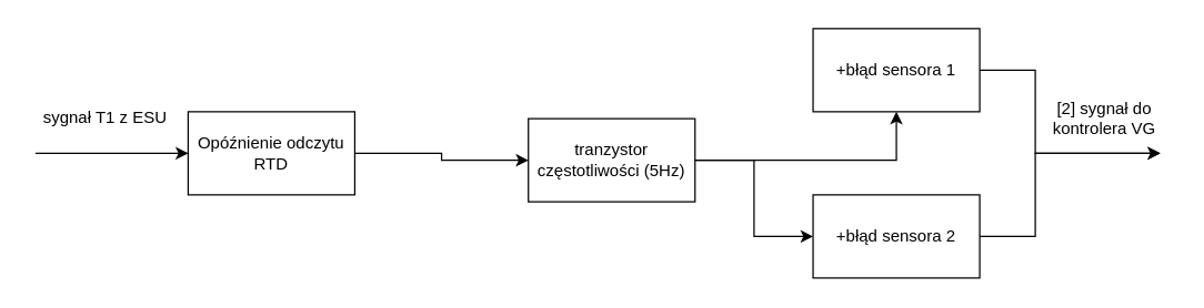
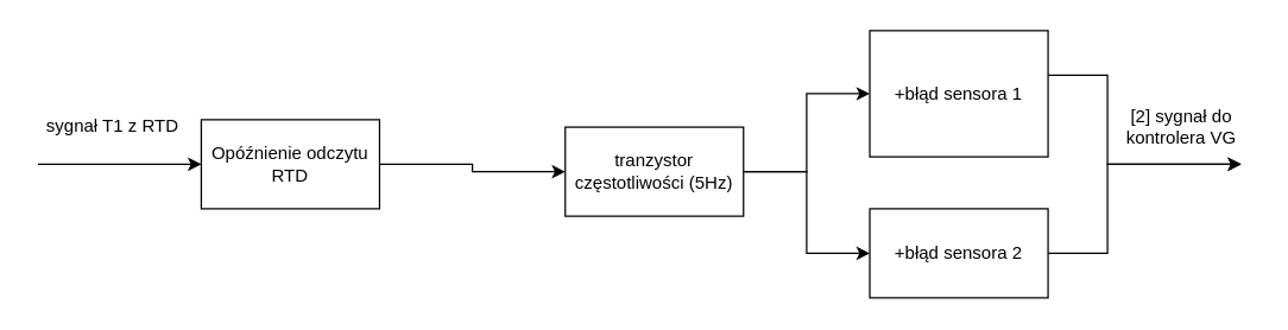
  <mxCell id="0" />
  <mxCell id="1" parent="0" />
  <mxCell id="2" value="" style="endArrow=classic;html=1;rounded=0;entryX=0;entryY=0.5;entryDx=0;entryDy=0;" edge="1" parent="1"><mxGeometry width="50" height="50" relative="1" as="geometry"><mxPoint x="25" y="110" as="sourcePoint" /><mxPoint x="135" y="110" as="targetPoint" /></mxGeometry></mxCell>
- <mxCell id="3" value="sygnał T1 z ESU" style="text;html=1;align=center;verticalAlign=middle;resizable=0;points=[];autosize=1;strokeColor=none;fillColor=none;" vertex="1" parent="1"><mxGeometry x="20" y="70" width="110" height="30" as="geometry" /></mxCell>
+ <mxCell id="3" value="sygnał T1 z RTD" style="text;html=1;align=center;verticalAlign=middle;resizable=0;points=[];autosize=1;strokeColor=none;fillColor=none;" vertex="1" parent="1"><mxGeometry x="20" y="70" width="110" height="30" as="geometry" /></mxCell>
  <mxCell id="4" style="edgeStyle=orthogonalEdgeStyle;rounded=0;orthogonalLoop=1;jettySize=auto;html=1;" edge="1" parent="1" source="6" target="10"><mxGeometry relative="1" as="geometry" /></mxCell>
  <mxCell id="5" style="edgeStyle=orthogonalEdgeStyle;rounded=0;orthogonalLoop=1;jettySize=auto;html=1;entryX=0;entryY=0.5;entryDx=0;entryDy=0;" edge="1" parent="1" source="6" target="12"><mxGeometry relative="1" as="geometry" /></mxCell>
  <mxCell id="6" value="tranzystor częstotliwości (5Hz)" style="rounded=0;whiteSpace=wrap;html=1;" vertex="1" parent="1"><mxGeometry x="380" y="85" width="120" height="60" as="geometry" /></mxCell>
  <mxCell id="7" value="" style="edgeStyle=orthogonalEdgeStyle;rounded=0;orthogonalLoop=1;jettySize=auto;html=1;" edge="1" parent="1" source="8" target="6"><mxGeometry relative="1" as="geometry" /></mxCell>
  <mxCell id="8" value="Opóźnienie odczytu RTD" style="rounded=0;whiteSpace=wrap;html=1;" vertex="1" parent="1"><mxGeometry x="135" y="80" width="120" height="60" as="geometry" /></mxCell>
  <mxCell id="9" style="edgeStyle=orthogonalEdgeStyle;rounded=0;orthogonalLoop=1;jettySize=auto;html=1;" edge="1" parent="1" source="10"><mxGeometry relative="1" as="geometry"><mxPoint x="835" y="110" as="targetPoint" /><Array as="points"><mxPoint x="745" y="50" /><mxPoint x="745" y="110" /><mxPoint x="835" y="110" /></Array></mxGeometry></mxCell>
- <mxCell id="10" value="+błąd sensora 1" style="rounded=0;whiteSpace=wrap;html=1;" vertex="1" parent="1"><mxGeometry x="585" y="20" width="120" height="60" as="geometry" /></mxCell>
+ <mxCell id="10" value="+błąd sensora 1" style="rounded=0;whiteSpace=wrap;html=1;" vertex="1" parent="1"><mxGeometry x="585" y="20" width="120" height="85" as="geometry" /></mxCell>
  <mxCell id="11" style="edgeStyle=orthogonalEdgeStyle;rounded=0;orthogonalLoop=1;jettySize=auto;html=1;" edge="1" parent="1" source="12"><mxGeometry relative="1" as="geometry"><mxPoint x="835" y="110" as="targetPoint" /><Array as="points"><mxPoint x="745" y="170" /><mxPoint x="745" y="110" /></Array></mxGeometry></mxCell>
  <mxCell id="12" value="+błąd sensora 2" style="rounded=0;whiteSpace=wrap;html=1;" vertex="1" parent="1"><mxGeometry x="585" y="140" width="120" height="60" as="geometry" /></mxCell>
  <mxCell id="13" value="[2] sygnał do kontrolera VG" style="text;html=1;strokeColor=none;fillColor=none;align=center;verticalAlign=middle;whiteSpace=wrap;rounded=0;" vertex="1" parent="1"><mxGeometry x="745" y="70" width="100" height="30" as="geometry" /></mxCell>
